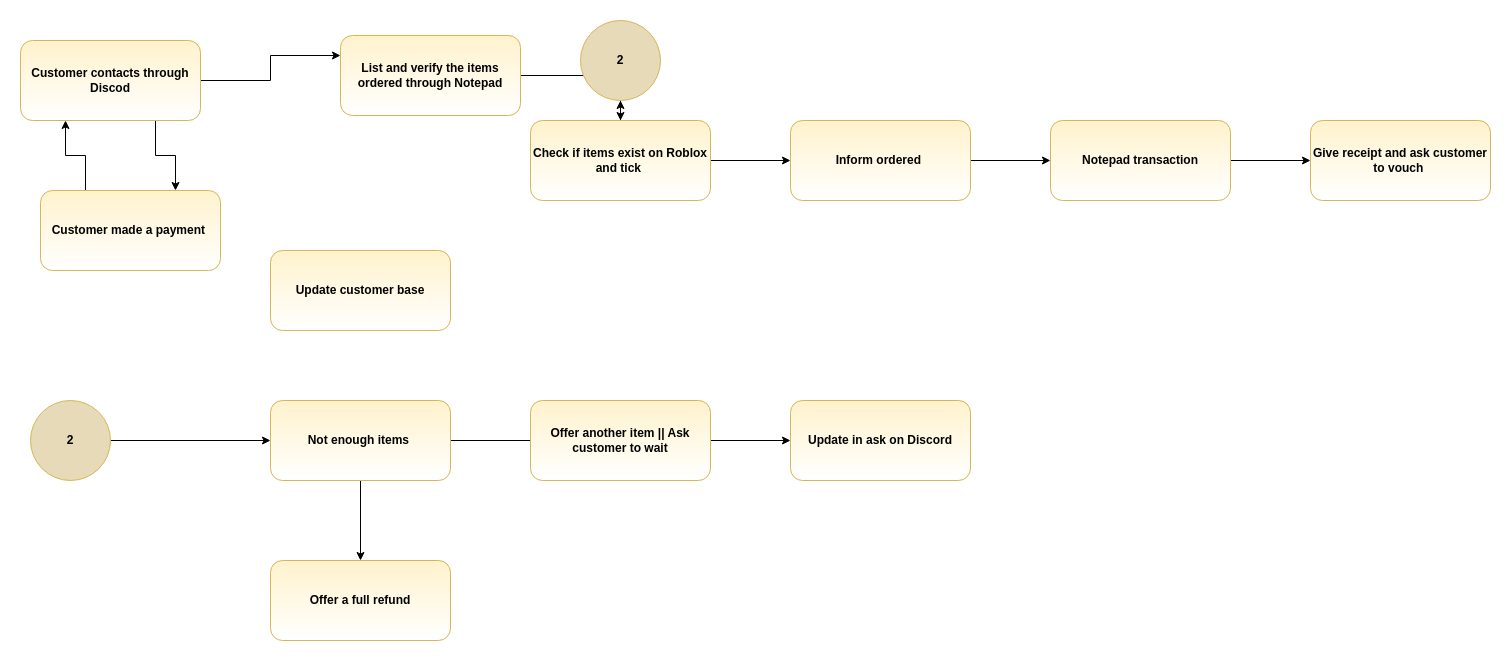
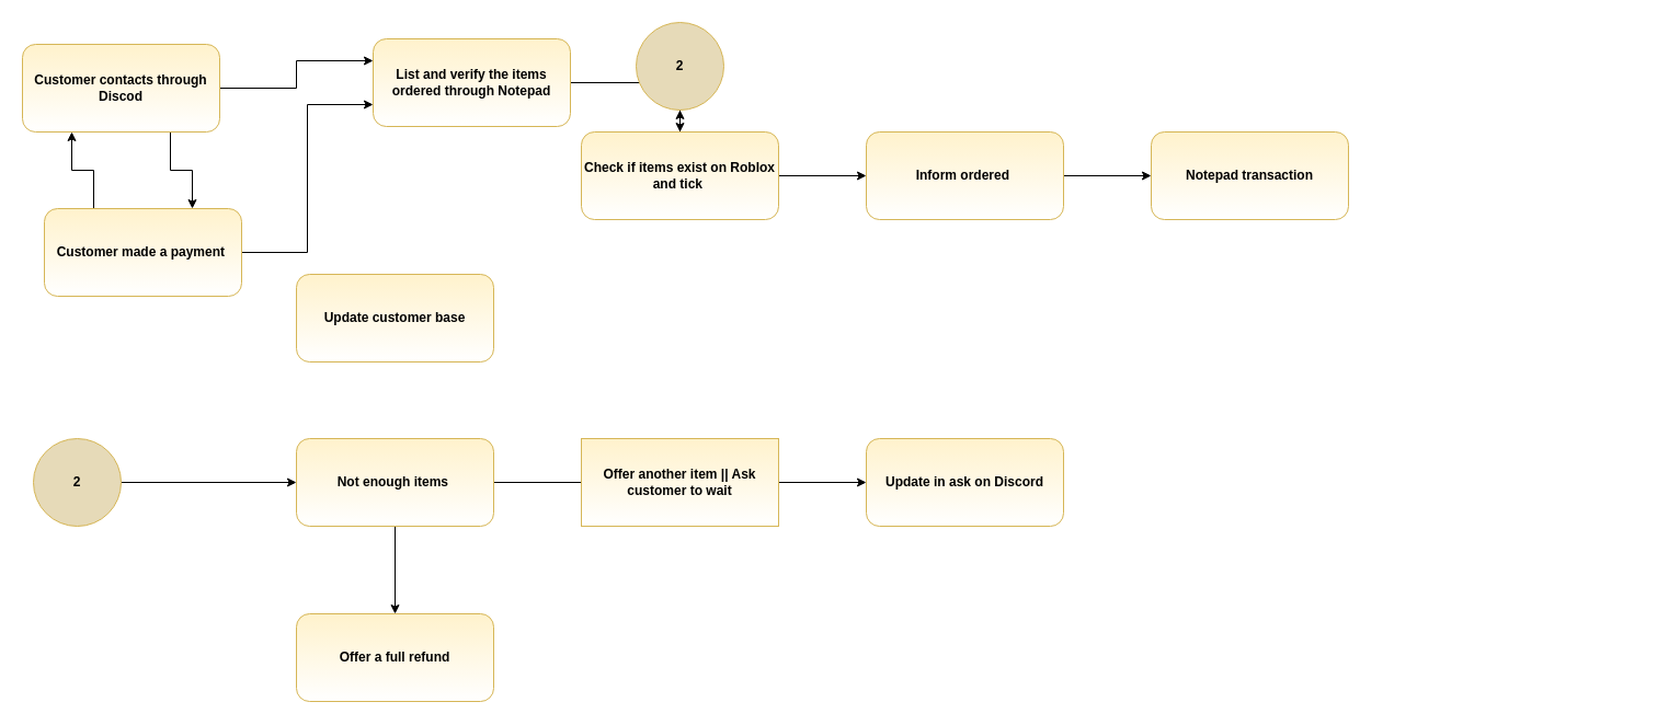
  <mxCell id="0" />
  <mxCell id="1" parent="0" />
  <mxCell id="2" style="edgeStyle=orthogonalEdgeStyle;rounded=0;orthogonalLoop=1;jettySize=auto;html=1;entryX=0.75;entryY=0;entryDx=0;entryDy=0;exitX=0.75;exitY=1;exitDx=0;exitDy=0;" edge="1" parent="1" source="4" target="7"><mxGeometry relative="1" as="geometry" /></mxCell>
  <mxCell id="3" style="edgeStyle=orthogonalEdgeStyle;rounded=0;orthogonalLoop=1;jettySize=auto;html=1;entryX=0;entryY=0.25;entryDx=0;entryDy=0;" edge="1" parent="1" source="4" target="9"><mxGeometry relative="1" as="geometry" /></mxCell>
  <mxCell id="4" value="&lt;b&gt;Customer contacts through Discod&lt;/b&gt;" style="rounded=1;whiteSpace=wrap;html=1;fontSize=12;glass=0;strokeWidth=1;shadow=0;fillColor=#fff2cc;strokeColor=#d6b656;gradientColor=#FFFFFF;" parent="1" vertex="1"><mxGeometry x="20" y="40" width="180" height="80" as="geometry" /></mxCell>
  <mxCell id="5" style="edgeStyle=orthogonalEdgeStyle;rounded=0;orthogonalLoop=1;jettySize=auto;html=1;entryX=0.25;entryY=1;entryDx=0;entryDy=0;exitX=0.25;exitY=0;exitDx=0;exitDy=0;" edge="1" parent="1" source="7" target="4"><mxGeometry relative="1" as="geometry" /></mxCell>
+ <mxCell id="6" style="edgeStyle=orthogonalEdgeStyle;rounded=0;orthogonalLoop=1;jettySize=auto;html=1;entryX=0;entryY=0.75;entryDx=0;entryDy=0;" edge="1" parent="1" source="7" target="9"><mxGeometry relative="1" as="geometry" /></mxCell>
  <mxCell id="7" value="Customer made a payment&amp;nbsp;" style="rounded=1;whiteSpace=wrap;html=1;fontSize=12;glass=0;strokeWidth=1;shadow=0;fontStyle=1;strokeColor=#d6b656;align=center;verticalAlign=middle;fontFamily=Helvetica;fontColor=default;fillColor=#fff2cc;gradientColor=#FFFFFF;" vertex="1" parent="1"><mxGeometry x="40" y="190" width="180" height="80" as="geometry" /></mxCell>
  <mxCell id="8" style="edgeStyle=orthogonalEdgeStyle;rounded=0;orthogonalLoop=1;jettySize=auto;html=1;" edge="1" parent="1" source="9" target="12"><mxGeometry relative="1" as="geometry" /></mxCell>
  <mxCell id="9" value="List and verify the items ordered through Notepad" style="rounded=1;whiteSpace=wrap;html=1;fontSize=12;glass=0;strokeWidth=1;shadow=0;fontStyle=1;strokeColor=#d6b656;align=center;verticalAlign=middle;fontFamily=Helvetica;fontColor=default;fillColor=#fff2cc;gradientColor=#FFFFFF;" vertex="1" parent="1"><mxGeometry x="340" y="35" width="180" height="80" as="geometry" /></mxCell>
  <mxCell id="10" style="edgeStyle=orthogonalEdgeStyle;rounded=0;orthogonalLoop=1;jettySize=auto;html=1;" edge="1" parent="1" source="12" target="14"><mxGeometry relative="1" as="geometry" /></mxCell>
  <mxCell id="11" style="edgeStyle=orthogonalEdgeStyle;rounded=0;orthogonalLoop=1;jettySize=auto;html=1;" edge="1" parent="1" source="12" target="22"><mxGeometry relative="1" as="geometry" /></mxCell>
  <mxCell id="12" value="Check if items exist on Roblox and tick&amp;nbsp;" style="rounded=1;whiteSpace=wrap;html=1;fontSize=12;glass=0;strokeWidth=1;shadow=0;fontStyle=1;strokeColor=#d6b656;align=center;verticalAlign=middle;fontFamily=Helvetica;fontColor=default;fillColor=#fff2cc;gradientColor=#FFFFFF;" vertex="1" parent="1"><mxGeometry x="530" y="120" width="180" height="80" as="geometry" /></mxCell>
  <mxCell id="13" style="edgeStyle=orthogonalEdgeStyle;rounded=0;orthogonalLoop=1;jettySize=auto;html=1;" edge="1" parent="1" source="14" target="26"><mxGeometry relative="1" as="geometry" /></mxCell>
  <mxCell id="14" value="Inform ordered&amp;nbsp;" style="rounded=1;whiteSpace=wrap;html=1;fontSize=12;glass=0;strokeWidth=1;shadow=0;fontStyle=1;strokeColor=#d6b656;align=center;verticalAlign=middle;fontFamily=Helvetica;fontColor=default;fillColor=#fff2cc;gradientColor=#FFFFFF;" vertex="1" parent="1"><mxGeometry x="790" y="120" width="180" height="80" as="geometry" /></mxCell>
  <mxCell id="15" style="edgeStyle=orthogonalEdgeStyle;rounded=0;orthogonalLoop=1;jettySize=auto;html=1;entryX=0;entryY=0.5;entryDx=0;entryDy=0;endArrow=none;" edge="1" parent="1" source="17" target="19"><mxGeometry relative="1" as="geometry" /></mxCell>
  <mxCell id="16" style="edgeStyle=orthogonalEdgeStyle;rounded=0;orthogonalLoop=1;jettySize=auto;html=1;" edge="1" parent="1" source="17" target="21"><mxGeometry relative="1" as="geometry" /></mxCell>
  <mxCell id="17" value="Not enough items&amp;nbsp;" style="rounded=1;whiteSpace=wrap;html=1;fontSize=12;glass=0;strokeWidth=1;shadow=0;fontStyle=1;strokeColor=#d6b656;align=center;verticalAlign=middle;fontFamily=Helvetica;fontColor=default;fillColor=#fff2cc;gradientColor=#FFFFFF;" vertex="1" parent="1"><mxGeometry x="270" y="400" width="180" height="80" as="geometry" /></mxCell>
  <mxCell id="18" style="edgeStyle=orthogonalEdgeStyle;rounded=0;orthogonalLoop=1;jettySize=auto;html=1;" edge="1" parent="1" source="19" target="20"><mxGeometry relative="1" as="geometry" /></mxCell>
- <mxCell id="19" value="Offer another item || Ask customer to wait" style="rounded=1;whiteSpace=wrap;html=1;fontSize=12;glass=0;strokeWidth=1;shadow=0;fontStyle=1;strokeColor=#d6b656;align=center;verticalAlign=middle;fontFamily=Helvetica;fontColor=default;fillColor=#fff2cc;gradientColor=#FFFFFF;" vertex="1" parent="1"><mxGeometry x="530" y="400" width="180" height="80" as="geometry" /></mxCell>
+ <mxCell id="19" value="Offer another item || Ask customer to wait" style="whiteSpace=wrap;html=1;fontSize=12;glass=0;strokeWidth=1;shadow=0;fontStyle=1;strokeColor=#d6b656;align=center;verticalAlign=middle;fontFamily=Helvetica;fontColor=default;fillColor=#fff2cc;gradientColor=#FFFFFF;rounded=0;" vertex="1" parent="1"><mxGeometry x="530" y="400" width="180" height="80" as="geometry" /></mxCell>
  <mxCell id="20" value="Update in ask on Discord" style="rounded=1;whiteSpace=wrap;html=1;fontSize=12;glass=0;strokeWidth=1;shadow=0;fontStyle=1;strokeColor=#d6b656;align=center;verticalAlign=middle;fontFamily=Helvetica;fontColor=default;fillColor=#fff2cc;gradientColor=#FFFFFF;" vertex="1" parent="1"><mxGeometry x="790" y="400" width="180" height="80" as="geometry" /></mxCell>
  <mxCell id="21" value="Offer a full refund" style="rounded=1;whiteSpace=wrap;html=1;fontSize=12;glass=0;strokeWidth=1;shadow=0;fontStyle=1;strokeColor=#d6b656;align=center;verticalAlign=middle;fontFamily=Helvetica;fontColor=default;fillColor=#fff2cc;gradientColor=#FFFFFF;" vertex="1" parent="1"><mxGeometry x="270" y="560" width="180" height="80" as="geometry" /></mxCell>
  <mxCell id="22" value="2" style="ellipse;whiteSpace=wrap;html=1;aspect=fixed;fontStyle=1;rounded=1;shadow=0;glass=0;strokeColor=#d6b656;strokeWidth=1;align=center;verticalAlign=middle;fontFamily=Helvetica;fontSize=12;fontColor=default;fillColor=#E6DAB8;gradientColor=none;" vertex="1" parent="1"><mxGeometry x="580" y="20" width="80" height="80" as="geometry" /></mxCell>
  <mxCell id="23" style="edgeStyle=orthogonalEdgeStyle;rounded=0;orthogonalLoop=1;jettySize=auto;html=1;" edge="1" parent="1" source="24" target="17"><mxGeometry relative="1" as="geometry"><mxPoint x="220" y="440" as="sourcePoint" /></mxGeometry></mxCell>
  <mxCell id="24" value="2" style="ellipse;whiteSpace=wrap;html=1;aspect=fixed;fontStyle=1;rounded=1;shadow=0;glass=0;strokeColor=#d6b656;strokeWidth=1;align=center;verticalAlign=middle;fontFamily=Helvetica;fontSize=12;fontColor=default;fillColor=#E6DAB8;gradientColor=none;" vertex="1" parent="1"><mxGeometry x="30" y="400" width="80" height="80" as="geometry" /></mxCell>
- <mxCell id="25" style="edgeStyle=orthogonalEdgeStyle;rounded=0;orthogonalLoop=1;jettySize=auto;html=1;" edge="1" parent="1" source="26" target="27"><mxGeometry relative="1" as="geometry" /></mxCell>
  <mxCell id="26" value="Notepad transaction" style="rounded=1;whiteSpace=wrap;html=1;fontSize=12;glass=0;strokeWidth=1;shadow=0;fontStyle=1;strokeColor=#d6b656;align=center;verticalAlign=middle;fontFamily=Helvetica;fontColor=default;fillColor=#fff2cc;gradientColor=#FFFFFF;" vertex="1" parent="1"><mxGeometry x="1050" y="120" width="180" height="80" as="geometry" /></mxCell>
- <mxCell id="27" value="Give receipt and ask customer to vouch&amp;nbsp;" style="rounded=1;whiteSpace=wrap;html=1;fontSize=12;glass=0;strokeWidth=1;shadow=0;strokeColor=#d6b656;align=center;verticalAlign=middle;fontFamily=Helvetica;fontColor=default;fontStyle=1;fillColor=#fff2cc;gradientColor=#FFFFFF;" vertex="1" parent="1"><mxGeometry x="1310" y="120" width="180" height="80" as="geometry" /></mxCell>
  <mxCell id="28" value="Update customer base" style="rounded=1;whiteSpace=wrap;html=1;fontSize=12;glass=0;strokeWidth=1;shadow=0;fontStyle=1;strokeColor=#d6b656;align=center;verticalAlign=middle;fontFamily=Helvetica;fontColor=default;fillColor=#fff2cc;gradientColor=#FFFFFF;" vertex="1" parent="1"><mxGeometry x="270" y="250" width="180" height="80" as="geometry" /></mxCell>
